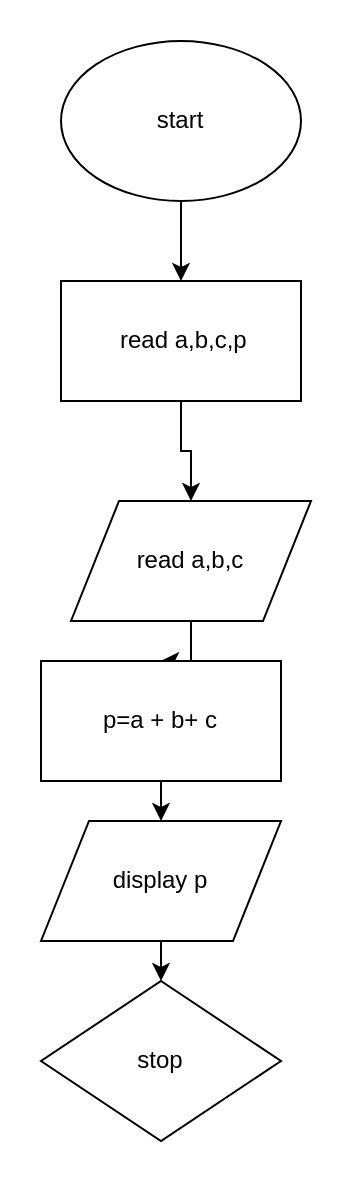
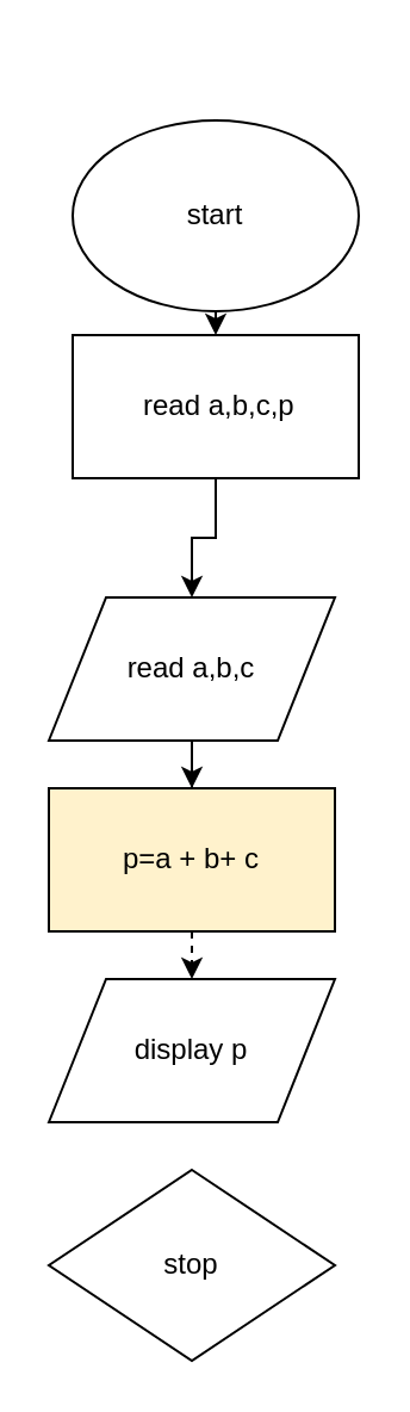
  <mxCell id="0" />
  <mxCell id="1" parent="0" />
  <mxCell id="2" style="edgeStyle=orthogonalEdgeStyle;rounded=0;orthogonalLoop=1;jettySize=auto;html=1;exitX=0.5;exitY=1;exitDx=0;exitDy=0;entryX=0.5;entryY=0;entryDx=0;entryDy=0;" edge="1" parent="1" source="3" target="5"><mxGeometry relative="1" as="geometry" /></mxCell>
- <mxCell id="3" value="start" style="ellipse;whiteSpace=wrap;html=1;" vertex="1" parent="1"><mxGeometry x="30" y="20" width="120" height="80" as="geometry" /></mxCell>
+ <mxCell id="3" value="start" style="ellipse;whiteSpace=wrap;html=1;" vertex="1" parent="1"><mxGeometry x="30" y="50" width="120" height="80" as="geometry" /></mxCell>
  <mxCell id="4" style="edgeStyle=orthogonalEdgeStyle;rounded=0;orthogonalLoop=1;jettySize=auto;html=1;exitX=0.5;exitY=1;exitDx=0;exitDy=0;entryX=0.5;entryY=0;entryDx=0;entryDy=0;" edge="1" parent="1" source="5" target="7"><mxGeometry relative="1" as="geometry" /></mxCell>
  <mxCell id="5" value="&amp;nbsp;read a,b,c,p" style="rounded=0;whiteSpace=wrap;html=1;" vertex="1" parent="1"><mxGeometry x="30" y="140" width="120" height="60" as="geometry" /></mxCell>
  <mxCell id="6" style="edgeStyle=orthogonalEdgeStyle;rounded=0;orthogonalLoop=1;jettySize=auto;html=1;exitX=0.5;exitY=1;exitDx=0;exitDy=0;" edge="1" parent="1" source="7" target="9"><mxGeometry relative="1" as="geometry" /></mxCell>
- <mxCell id="7" value="read a,b,c" style="shape=parallelogram;perimeter=parallelogramPerimeter;whiteSpace=wrap;html=1;" vertex="1" parent="1"><mxGeometry x="35" y="250" width="120" height="60" as="geometry" /></mxCell>
- <mxCell id="8" style="edgeStyle=orthogonalEdgeStyle;rounded=0;orthogonalLoop=1;jettySize=auto;html=1;exitX=0.5;exitY=1;exitDx=0;exitDy=0;entryX=0.5;entryY=0;entryDx=0;entryDy=0;" edge="1" parent="1" source="9" target="11"><mxGeometry relative="1" as="geometry" /></mxCell>
- <mxCell id="9" value="p=a + b+ c" style="rounded=0;whiteSpace=wrap;html=1;" vertex="1" parent="1"><mxGeometry x="20" y="330" width="120" height="60" as="geometry" /></mxCell>
- <mxCell id="10" style="edgeStyle=orthogonalEdgeStyle;rounded=0;orthogonalLoop=1;jettySize=auto;html=1;exitX=0.5;exitY=1;exitDx=0;exitDy=0;entryX=0.5;entryY=0;entryDx=0;entryDy=0;" edge="1" parent="1" source="11" target="12"><mxGeometry relative="1" as="geometry" /></mxCell>
+ <mxCell id="7" value="read a,b,c" style="shape=parallelogram;perimeter=parallelogramPerimeter;whiteSpace=wrap;html=1;" vertex="1" parent="1"><mxGeometry x="20" y="250" width="120" height="60" as="geometry" /></mxCell>
+ <mxCell id="8" style="edgeStyle=orthogonalEdgeStyle;rounded=0;orthogonalLoop=1;jettySize=auto;html=1;exitX=0.5;exitY=1;exitDx=0;exitDy=0;entryX=0.5;entryY=0;entryDx=0;entryDy=0;dashed=1;" edge="1" parent="1" source="9" target="11"><mxGeometry relative="1" as="geometry" /></mxCell>
+ <mxCell id="9" value="p=a + b+ c" style="rounded=0;whiteSpace=wrap;html=1;fillColor=#fff2cc;" vertex="1" parent="1"><mxGeometry x="20" y="330" width="120" height="60" as="geometry" /></mxCell>
  <mxCell id="11" value="display p" style="shape=parallelogram;perimeter=parallelogramPerimeter;whiteSpace=wrap;html=1;" vertex="1" parent="1"><mxGeometry x="20" y="410" width="120" height="60" as="geometry" /></mxCell>
  <mxCell id="12" value="stop" style="rhombus;whiteSpace=wrap;html=1;" vertex="1" parent="1"><mxGeometry x="20" y="490" width="120" height="80" as="geometry" /></mxCell>
